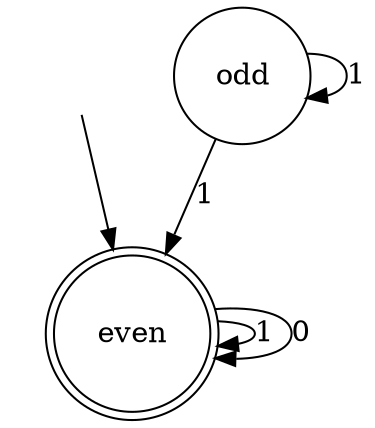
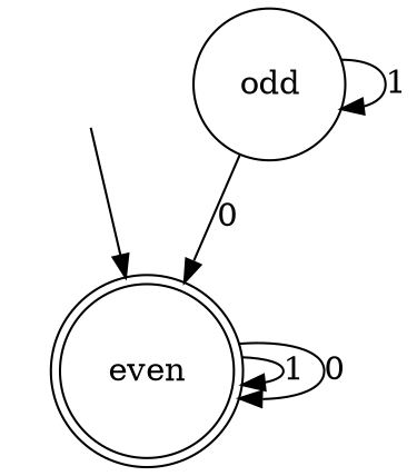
  digraph {
    n1 [label=<<TABLE BORDER="0" CELLBORDER="" CELLSPACING="0"><TR><TD>_nil</TD></TR></TABLE>> style=invis]
    n2 [label=<<TABLE BORDER="0" CELLBORDER="0" CELLSPACING="0"><TR><TD>even</TD></TR></TABLE>> shape=doublecircle]
    n3 [label=<<TABLE BORDER="0" CELLBORDER="0" CELLSPACING="0"><TR><TD>odd</TD></TR></TABLE>> shape=circle]
    n1 -> n2
    n2 -> n2 [label=1]
    n2 -> n2 [label=0]
-   n3 -> n2 [label=1]
+   n3 -> n2 [label=0]
    n3 -> n3 [label=1]
  }
